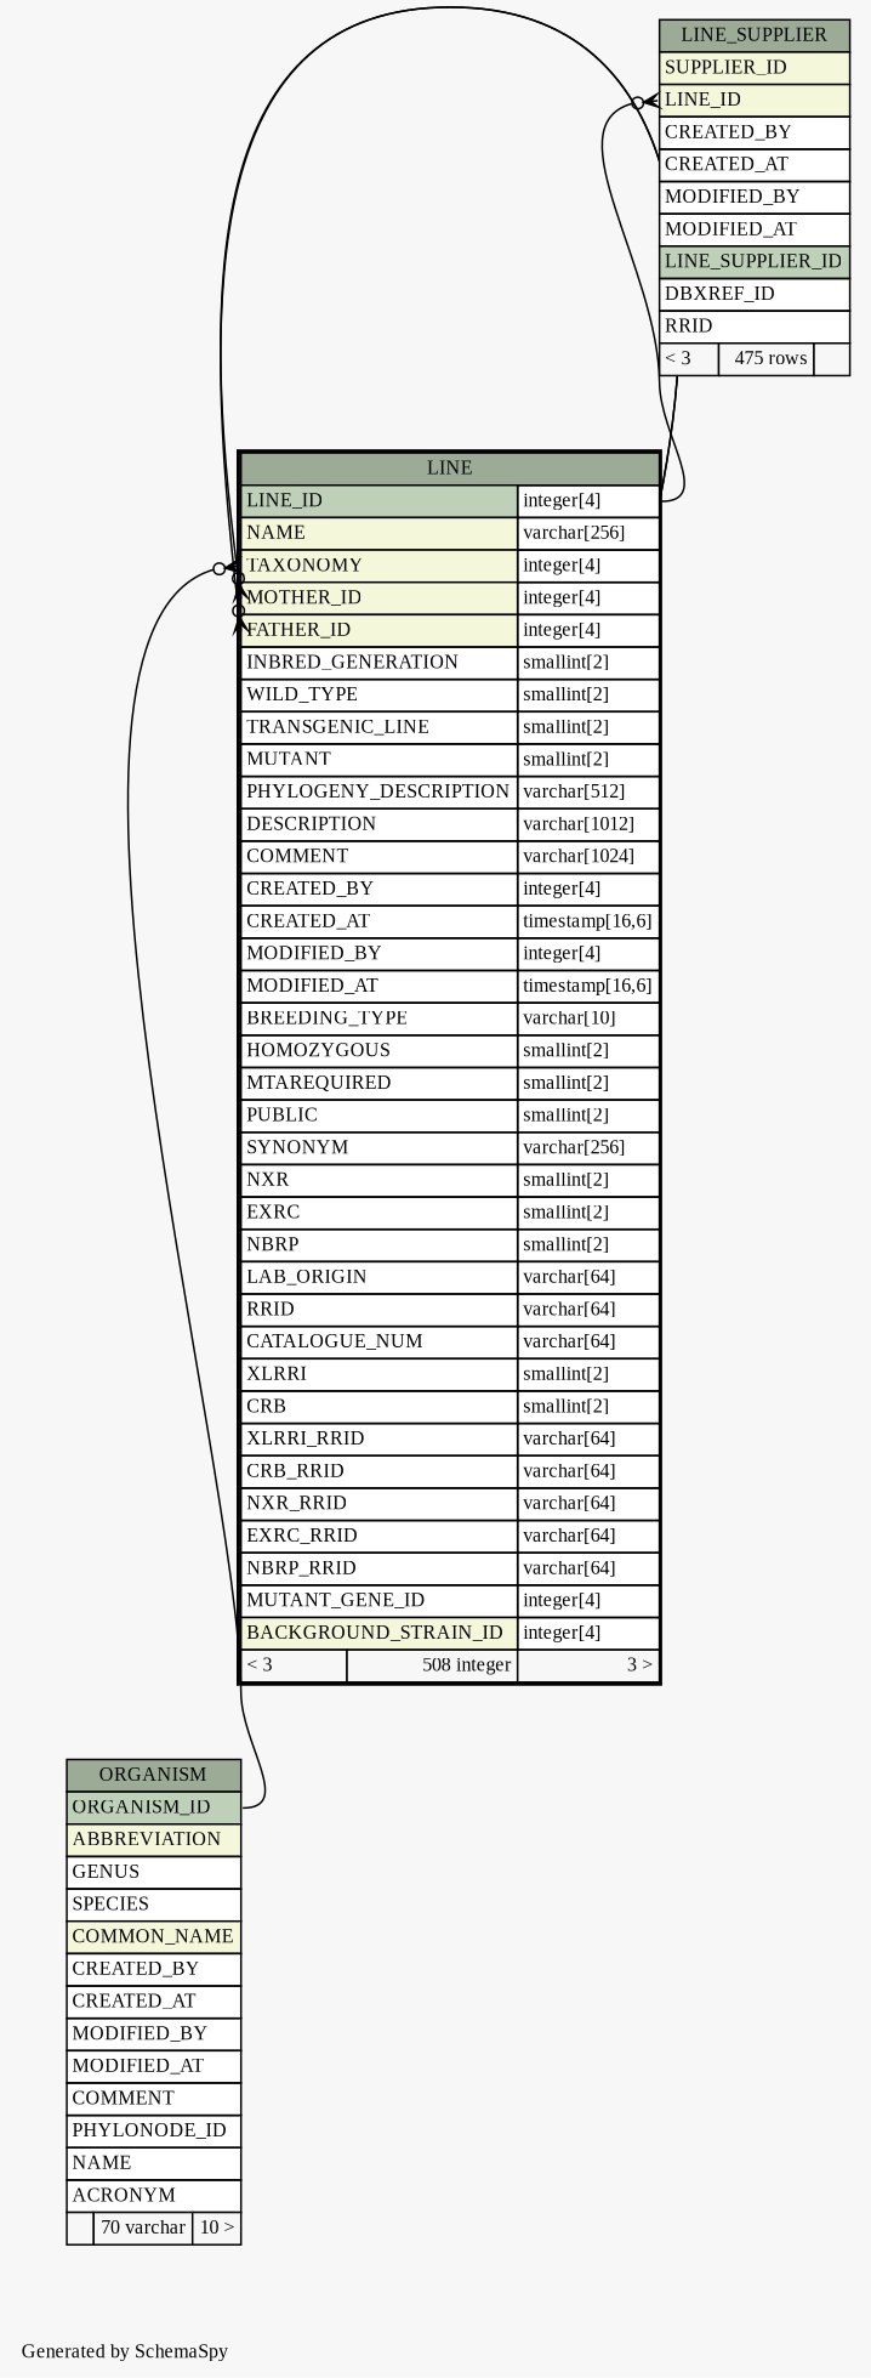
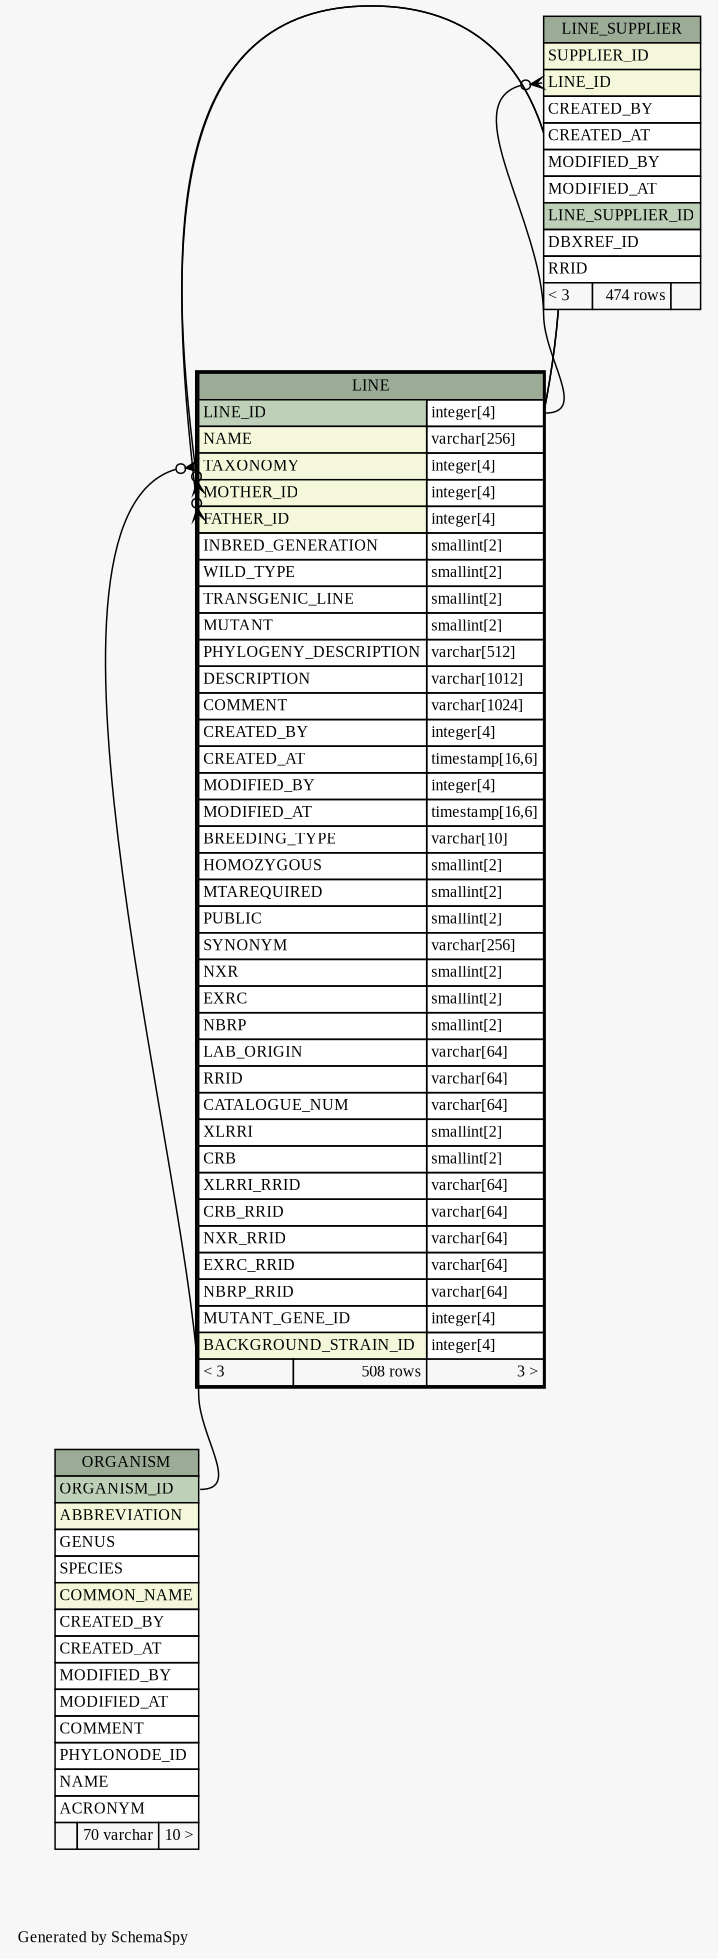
  digraph {
    bgcolor="#f7f7f7"
    fontname="Liberation Serif"
    fontsize=11
    label="\nGenerated by SchemaSpy"
    labeljust=l
    nodesep=0.18
    rankdir=TB
    ranksep=0.46
    node [fontname="Liberation Serif" fontsize=11 shape=plaintext]
    edge [arrowhead=none arrowsize=0.8 arrowtail=crowodot dir=back fontname="Liberation Serif" headport="LINE_ID.type:e"]
-   n1 [label=<     <TABLE BORDER="2" CELLBORDER="1" CELLSPACING="0" BGCOLOR="#ffffff">       <TR><TD COLSPAN="3" BGCOLOR="#9bab96" ALIGN="CENTER">LINE</TD></TR>       <TR><TD PORT="LINE_ID" COLSPAN="2" BGCOLOR="#bed1b8" ALIGN="LEFT">LINE_ID</TD><TD PORT="LINE_ID.type" ALIGN="LEFT">integer[4]</TD></TR>       <TR><TD PORT="NAME" COLSPAN="2" BGCOLOR="#f4f7da" ALIGN="LEFT">NAME</TD><TD PORT="NAME.type" ALIGN="LEFT">varchar[256]</TD></TR>       <TR><TD PORT="TAXONOMY" COLSPAN="2" BGCOLOR="#f4f7da" ALIGN="LEFT">TAXONOMY</TD><TD PORT="TAXONOMY.type" ALIGN="LEFT">integer[4]</TD></TR>       <TR><TD PORT="MOTHER_ID" COLSPAN="2" BGCOLOR="#f4f7da" ALIGN="LEFT">MOTHER_ID</TD><TD PORT="MOTHER_ID.type" ALIGN="LEFT">integer[4]</TD></TR>       <TR><TD PORT="FATHER_ID" COLSPAN="2" BGCOLOR="#f4f7da" ALIGN="LEFT">FATHER_ID</TD><TD PORT="FATHER_ID.type" ALIGN="LEFT">integer[4]</TD></TR>       <TR><TD PORT="INBRED_GENERATION" COLSPAN="2" ALIGN="LEFT">INBRED_GENERATION</TD><TD PORT="INBRED_GENERATION.type" ALIGN="LEFT">smallint[2]</TD></TR>       <TR><TD PORT="WILD_TYPE" COLSPAN="2" ALIGN="LEFT">WILD_TYPE</TD><TD PORT="WILD_TYPE.type" ALIGN="LEFT">smallint[2]</TD></TR>       <TR><TD PORT="TRANSGENIC_LINE" COLSPAN="2" ALIGN="LEFT">TRANSGENIC_LINE</TD><TD PORT="TRANSGENIC_LINE.type" ALIGN="LEFT">smallint[2]</TD></TR>       <TR><TD PORT="MUTANT" COLSPAN="2" ALIGN="LEFT">MUTANT</TD><TD PORT="MUTANT.type" ALIGN="LEFT">smallint[2]</TD></TR>       <TR><TD PORT="PHYLOGENY_DESCRIPTION" COLSPAN="2" ALIGN="LEFT">PHYLOGENY_DESCRIPTION</TD><TD PORT="PHYLOGENY_DESCRIPTION.type" ALIGN="LEFT">varchar[512]</TD></TR>       <TR><TD PORT="DESCRIPTION" COLSPAN="2" ALIGN="LEFT">DESCRIPTION</TD><TD PORT="DESCRIPTION.type" ALIGN="LEFT">varchar[1012]</TD></TR>       <TR><TD PORT="COMMENT" COLSPAN="2" ALIGN="LEFT">COMMENT</TD><TD PORT="COMMENT.type" ALIGN="LEFT">varchar[1024]</TD></TR>       <TR><TD PORT="CREATED_BY" COLSPAN="2" ALIGN="LEFT">CREATED_BY</TD><TD PORT="CREATED_BY.type" ALIGN="LEFT">integer[4]</TD></TR>       <TR><TD PORT="CREATED_AT" COLSPAN="2" ALIGN="LEFT">CREATED_AT</TD><TD PORT="CREATED_AT.type" ALIGN="LEFT">timestamp[16,6]</TD></TR>       <TR><TD PORT="MODIFIED_BY" COLSPAN="2" ALIGN="LEFT">MODIFIED_BY</TD><TD PORT="MODIFIED_BY.type" ALIGN="LEFT">integer[4]</TD></TR>       <TR><TD PORT="MODIFIED_AT" COLSPAN="2" ALIGN="LEFT">MODIFIED_AT</TD><TD PORT="MODIFIED_AT.type" ALIGN="LEFT">timestamp[16,6]</TD></TR>       <TR><TD PORT="BREEDING_TYPE" COLSPAN="2" ALIGN="LEFT">BREEDING_TYPE</TD><TD PORT="BREEDING_TYPE.type" ALIGN="LEFT">varchar[10]</TD></TR>       <TR><TD PORT="HOMOZYGOUS" COLSPAN="2" ALIGN="LEFT">HOMOZYGOUS</TD><TD PORT="HOMOZYGOUS.type" ALIGN="LEFT">smallint[2]</TD></TR>       <TR><TD PORT="MTAREQUIRED" COLSPAN="2" ALIGN="LEFT">MTAREQUIRED</TD><TD PORT="MTAREQUIRED.type" ALIGN="LEFT">smallint[2]</TD></TR>       <TR><TD PORT="PUBLIC" COLSPAN="2" ALIGN="LEFT">PUBLIC</TD><TD PORT="PUBLIC.type" ALIGN="LEFT">smallint[2]</TD></TR>       <TR><TD PORT="SYNONYM" COLSPAN="2" ALIGN="LEFT">SYNONYM</TD><TD PORT="SYNONYM.type" ALIGN="LEFT">varchar[256]</TD></TR>       <TR><TD PORT="NXR" COLSPAN="2" ALIGN="LEFT">NXR</TD><TD PORT="NXR.type" ALIGN="LEFT">smallint[2]</TD></TR>       <TR><TD PORT="EXRC" COLSPAN="2" ALIGN="LEFT">EXRC</TD><TD PORT="EXRC.type" ALIGN="LEFT">smallint[2]</TD></TR>       <TR><TD PORT="NBRP" COLSPAN="2" ALIGN="LEFT">NBRP</TD><TD PORT="NBRP.type" ALIGN="LEFT">smallint[2]</TD></TR>       <TR><TD PORT="LAB_ORIGIN" COLSPAN="2" ALIGN="LEFT">LAB_ORIGIN</TD><TD PORT="LAB_ORIGIN.type" ALIGN="LEFT">varchar[64]</TD></TR>       <TR><TD PORT="RRID" COLSPAN="2" ALIGN="LEFT">RRID</TD><TD PORT="RRID.type" ALIGN="LEFT">varchar[64]</TD></TR>       <TR><TD PORT="CATALOGUE_NUM" COLSPAN="2" ALIGN="LEFT">CATALOGUE_NUM</TD><TD PORT="CATALOGUE_NUM.type" ALIGN="LEFT">varchar[64]</TD></TR>       <TR><TD PORT="XLRRI" COLSPAN="2" ALIGN="LEFT">XLRRI</TD><TD PORT="XLRRI.type" ALIGN="LEFT">smallint[2]</TD></TR>       <TR><TD PORT="CRB" COLSPAN="2" ALIGN="LEFT">CRB</TD><TD PORT="CRB.type" ALIGN="LEFT">smallint[2]</TD></TR>       <TR><TD PORT="XLRRI_RRID" COLSPAN="2" ALIGN="LEFT">XLRRI_RRID</TD><TD PORT="XLRRI_RRID.type" ALIGN="LEFT">varchar[64]</TD></TR>       <TR><TD PORT="CRB_RRID" COLSPAN="2" ALIGN="LEFT">CRB_RRID</TD><TD PORT="CRB_RRID.type" ALIGN="LEFT">varchar[64]</TD></TR>       <TR><TD PORT="NXR_RRID" COLSPAN="2" ALIGN="LEFT">NXR_RRID</TD><TD PORT="NXR_RRID.type" ALIGN="LEFT">varchar[64]</TD></TR>       <TR><TD PORT="EXRC_RRID" COLSPAN="2" ALIGN="LEFT">EXRC_RRID</TD><TD PORT="EXRC_RRID.type" ALIGN="LEFT">varchar[64]</TD></TR>       <TR><TD PORT="NBRP_RRID" COLSPAN="2" ALIGN="LEFT">NBRP_RRID</TD><TD PORT="NBRP_RRID.type" ALIGN="LEFT">varchar[64]</TD></TR>       <TR><TD PORT="MUTANT_GENE_ID" COLSPAN="2" ALIGN="LEFT">MUTANT_GENE_ID</TD><TD PORT="MUTANT_GENE_ID.type" ALIGN="LEFT">integer[4]</TD></TR>       <TR><TD PORT="BACKGROUND_STRAIN_ID" COLSPAN="2" BGCOLOR="#f4f7da" ALIGN="LEFT">BACKGROUND_STRAIN_ID</TD><TD PORT="BACKGROUND_STRAIN_ID.type" ALIGN="LEFT">integer[4]</TD></TR>       <TR><TD ALIGN="LEFT" BGCOLOR="#f7f7f7">&lt; 3</TD><TD ALIGN="RIGHT" BGCOLOR="#f7f7f7">508 integer</TD><TD ALIGN="RIGHT" BGCOLOR="#f7f7f7">3 &gt;</TD></TR>     </TABLE>>]
+   n1 [label=<     <TABLE BORDER="2" CELLBORDER="1" CELLSPACING="0" BGCOLOR="#ffffff">       <TR><TD COLSPAN="3" BGCOLOR="#9bab96" ALIGN="CENTER">LINE</TD></TR>       <TR><TD PORT="LINE_ID" COLSPAN="2" BGCOLOR="#bed1b8" ALIGN="LEFT">LINE_ID</TD><TD PORT="LINE_ID.type" ALIGN="LEFT">integer[4]</TD></TR>       <TR><TD PORT="NAME" COLSPAN="2" BGCOLOR="#f4f7da" ALIGN="LEFT">NAME</TD><TD PORT="NAME.type" ALIGN="LEFT">varchar[256]</TD></TR>       <TR><TD PORT="TAXONOMY" COLSPAN="2" BGCOLOR="#f4f7da" ALIGN="LEFT">TAXONOMY</TD><TD PORT="TAXONOMY.type" ALIGN="LEFT">integer[4]</TD></TR>       <TR><TD PORT="MOTHER_ID" COLSPAN="2" BGCOLOR="#f4f7da" ALIGN="LEFT">MOTHER_ID</TD><TD PORT="MOTHER_ID.type" ALIGN="LEFT">integer[4]</TD></TR>       <TR><TD PORT="FATHER_ID" COLSPAN="2" BGCOLOR="#f4f7da" ALIGN="LEFT">FATHER_ID</TD><TD PORT="FATHER_ID.type" ALIGN="LEFT">integer[4]</TD></TR>       <TR><TD PORT="INBRED_GENERATION" COLSPAN="2" ALIGN="LEFT">INBRED_GENERATION</TD><TD PORT="INBRED_GENERATION.type" ALIGN="LEFT">smallint[2]</TD></TR>       <TR><TD PORT="WILD_TYPE" COLSPAN="2" ALIGN="LEFT">WILD_TYPE</TD><TD PORT="WILD_TYPE.type" ALIGN="LEFT">smallint[2]</TD></TR>       <TR><TD PORT="TRANSGENIC_LINE" COLSPAN="2" ALIGN="LEFT">TRANSGENIC_LINE</TD><TD PORT="TRANSGENIC_LINE.type" ALIGN="LEFT">smallint[2]</TD></TR>       <TR><TD PORT="MUTANT" COLSPAN="2" ALIGN="LEFT">MUTANT</TD><TD PORT="MUTANT.type" ALIGN="LEFT">smallint[2]</TD></TR>       <TR><TD PORT="PHYLOGENY_DESCRIPTION" COLSPAN="2" ALIGN="LEFT">PHYLOGENY_DESCRIPTION</TD><TD PORT="PHYLOGENY_DESCRIPTION.type" ALIGN="LEFT">varchar[512]</TD></TR>       <TR><TD PORT="DESCRIPTION" COLSPAN="2" ALIGN="LEFT">DESCRIPTION</TD><TD PORT="DESCRIPTION.type" ALIGN="LEFT">varchar[1012]</TD></TR>       <TR><TD PORT="COMMENT" COLSPAN="2" ALIGN="LEFT">COMMENT</TD><TD PORT="COMMENT.type" ALIGN="LEFT">varchar[1024]</TD></TR>       <TR><TD PORT="CREATED_BY" COLSPAN="2" ALIGN="LEFT">CREATED_BY</TD><TD PORT="CREATED_BY.type" ALIGN="LEFT">integer[4]</TD></TR>       <TR><TD PORT="CREATED_AT" COLSPAN="2" ALIGN="LEFT">CREATED_AT</TD><TD PORT="CREATED_AT.type" ALIGN="LEFT">timestamp[16,6]</TD></TR>       <TR><TD PORT="MODIFIED_BY" COLSPAN="2" ALIGN="LEFT">MODIFIED_BY</TD><TD PORT="MODIFIED_BY.type" ALIGN="LEFT">integer[4]</TD></TR>       <TR><TD PORT="MODIFIED_AT" COLSPAN="2" ALIGN="LEFT">MODIFIED_AT</TD><TD PORT="MODIFIED_AT.type" ALIGN="LEFT">timestamp[16,6]</TD></TR>       <TR><TD PORT="BREEDING_TYPE" COLSPAN="2" ALIGN="LEFT">BREEDING_TYPE</TD><TD PORT="BREEDING_TYPE.type" ALIGN="LEFT">varchar[10]</TD></TR>       <TR><TD PORT="HOMOZYGOUS" COLSPAN="2" ALIGN="LEFT">HOMOZYGOUS</TD><TD PORT="HOMOZYGOUS.type" ALIGN="LEFT">smallint[2]</TD></TR>       <TR><TD PORT="MTAREQUIRED" COLSPAN="2" ALIGN="LEFT">MTAREQUIRED</TD><TD PORT="MTAREQUIRED.type" ALIGN="LEFT">smallint[2]</TD></TR>       <TR><TD PORT="PUBLIC" COLSPAN="2" ALIGN="LEFT">PUBLIC</TD><TD PORT="PUBLIC.type" ALIGN="LEFT">smallint[2]</TD></TR>       <TR><TD PORT="SYNONYM" COLSPAN="2" ALIGN="LEFT">SYNONYM</TD><TD PORT="SYNONYM.type" ALIGN="LEFT">varchar[256]</TD></TR>       <TR><TD PORT="NXR" COLSPAN="2" ALIGN="LEFT">NXR</TD><TD PORT="NXR.type" ALIGN="LEFT">smallint[2]</TD></TR>       <TR><TD PORT="EXRC" COLSPAN="2" ALIGN="LEFT">EXRC</TD><TD PORT="EXRC.type" ALIGN="LEFT">smallint[2]</TD></TR>       <TR><TD PORT="NBRP" COLSPAN="2" ALIGN="LEFT">NBRP</TD><TD PORT="NBRP.type" ALIGN="LEFT">smallint[2]</TD></TR>       <TR><TD PORT="LAB_ORIGIN" COLSPAN="2" ALIGN="LEFT">LAB_ORIGIN</TD><TD PORT="LAB_ORIGIN.type" ALIGN="LEFT">varchar[64]</TD></TR>       <TR><TD PORT="RRID" COLSPAN="2" ALIGN="LEFT">RRID</TD><TD PORT="RRID.type" ALIGN="LEFT">varchar[64]</TD></TR>       <TR><TD PORT="CATALOGUE_NUM" COLSPAN="2" ALIGN="LEFT">CATALOGUE_NUM</TD><TD PORT="CATALOGUE_NUM.type" ALIGN="LEFT">varchar[64]</TD></TR>       <TR><TD PORT="XLRRI" COLSPAN="2" ALIGN="LEFT">XLRRI</TD><TD PORT="XLRRI.type" ALIGN="LEFT">smallint[2]</TD></TR>       <TR><TD PORT="CRB" COLSPAN="2" ALIGN="LEFT">CRB</TD><TD PORT="CRB.type" ALIGN="LEFT">smallint[2]</TD></TR>       <TR><TD PORT="XLRRI_RRID" COLSPAN="2" ALIGN="LEFT">XLRRI_RRID</TD><TD PORT="XLRRI_RRID.type" ALIGN="LEFT">varchar[64]</TD></TR>       <TR><TD PORT="CRB_RRID" COLSPAN="2" ALIGN="LEFT">CRB_RRID</TD><TD PORT="CRB_RRID.type" ALIGN="LEFT">varchar[64]</TD></TR>       <TR><TD PORT="NXR_RRID" COLSPAN="2" ALIGN="LEFT">NXR_RRID</TD><TD PORT="NXR_RRID.type" ALIGN="LEFT">varchar[64]</TD></TR>       <TR><TD PORT="EXRC_RRID" COLSPAN="2" ALIGN="LEFT">EXRC_RRID</TD><TD PORT="EXRC_RRID.type" ALIGN="LEFT">varchar[64]</TD></TR>       <TR><TD PORT="NBRP_RRID" COLSPAN="2" ALIGN="LEFT">NBRP_RRID</TD><TD PORT="NBRP_RRID.type" ALIGN="LEFT">varchar[64]</TD></TR>       <TR><TD PORT="MUTANT_GENE_ID" COLSPAN="2" ALIGN="LEFT">MUTANT_GENE_ID</TD><TD PORT="MUTANT_GENE_ID.type" ALIGN="LEFT">integer[4]</TD></TR>       <TR><TD PORT="BACKGROUND_STRAIN_ID" COLSPAN="2" BGCOLOR="#f4f7da" ALIGN="LEFT">BACKGROUND_STRAIN_ID</TD><TD PORT="BACKGROUND_STRAIN_ID.type" ALIGN="LEFT">integer[4]</TD></TR>       <TR><TD ALIGN="LEFT" BGCOLOR="#f7f7f7">&lt; 3</TD><TD ALIGN="RIGHT" BGCOLOR="#f7f7f7">508 rows</TD><TD ALIGN="RIGHT" BGCOLOR="#f7f7f7">3 &gt;</TD></TR>     </TABLE>>]
    n2 [label=<     <TABLE BORDER="0" CELLBORDER="1" CELLSPACING="0" BGCOLOR="#ffffff">       <TR><TD COLSPAN="3" BGCOLOR="#9bab96" ALIGN="CENTER">ORGANISM</TD></TR>       <TR><TD PORT="ORGANISM_ID" COLSPAN="3" BGCOLOR="#bed1b8" ALIGN="LEFT">ORGANISM_ID</TD></TR>       <TR><TD PORT="ABBREVIATION" COLSPAN="3" BGCOLOR="#f4f7da" ALIGN="LEFT">ABBREVIATION</TD></TR>       <TR><TD PORT="GENUS" COLSPAN="3" ALIGN="LEFT">GENUS</TD></TR>       <TR><TD PORT="SPECIES" COLSPAN="3" ALIGN="LEFT">SPECIES</TD></TR>       <TR><TD PORT="COMMON_NAME" COLSPAN="3" BGCOLOR="#f4f7da" ALIGN="LEFT">COMMON_NAME</TD></TR>       <TR><TD PORT="CREATED_BY" COLSPAN="3" ALIGN="LEFT">CREATED_BY</TD></TR>       <TR><TD PORT="CREATED_AT" COLSPAN="3" ALIGN="LEFT">CREATED_AT</TD></TR>       <TR><TD PORT="MODIFIED_BY" COLSPAN="3" ALIGN="LEFT">MODIFIED_BY</TD></TR>       <TR><TD PORT="MODIFIED_AT" COLSPAN="3" ALIGN="LEFT">MODIFIED_AT</TD></TR>       <TR><TD PORT="COMMENT" COLSPAN="3" ALIGN="LEFT">COMMENT</TD></TR>       <TR><TD PORT="PHYLONODE_ID" COLSPAN="3" ALIGN="LEFT">PHYLONODE_ID</TD></TR>       <TR><TD PORT="NAME" COLSPAN="3" ALIGN="LEFT">NAME</TD></TR>       <TR><TD PORT="ACRONYM" COLSPAN="3" ALIGN="LEFT">ACRONYM</TD></TR>       <TR><TD ALIGN="LEFT" BGCOLOR="#f7f7f7">  </TD><TD ALIGN="RIGHT" BGCOLOR="#f7f7f7">70 varchar</TD><TD ALIGN="RIGHT" BGCOLOR="#f7f7f7">10 &gt;</TD></TR>     </TABLE>>]
-   n3 [label=<     <TABLE BORDER="0" CELLBORDER="1" CELLSPACING="0" BGCOLOR="#ffffff">       <TR><TD COLSPAN="3" BGCOLOR="#9bab96" ALIGN="CENTER">LINE_SUPPLIER</TD></TR>       <TR><TD PORT="SUPPLIER_ID" COLSPAN="3" BGCOLOR="#f4f7da" ALIGN="LEFT">SUPPLIER_ID</TD></TR>       <TR><TD PORT="LINE_ID" COLSPAN="3" BGCOLOR="#f4f7da" ALIGN="LEFT">LINE_ID</TD></TR>       <TR><TD PORT="CREATED_BY" COLSPAN="3" ALIGN="LEFT">CREATED_BY</TD></TR>       <TR><TD PORT="CREATED_AT" COLSPAN="3" ALIGN="LEFT">CREATED_AT</TD></TR>       <TR><TD PORT="MODIFIED_BY" COLSPAN="3" ALIGN="LEFT">MODIFIED_BY</TD></TR>       <TR><TD PORT="MODIFIED_AT" COLSPAN="3" ALIGN="LEFT">MODIFIED_AT</TD></TR>       <TR><TD PORT="LINE_SUPPLIER_ID" COLSPAN="3" BGCOLOR="#bed1b8" ALIGN="LEFT">LINE_SUPPLIER_ID</TD></TR>       <TR><TD PORT="DBXREF_ID" COLSPAN="3" ALIGN="LEFT">DBXREF_ID</TD></TR>       <TR><TD PORT="RRID" COLSPAN="3" ALIGN="LEFT">RRID</TD></TR>       <TR><TD ALIGN="LEFT" BGCOLOR="#f7f7f7">&lt; 3</TD><TD ALIGN="RIGHT" BGCOLOR="#f7f7f7">475 rows</TD><TD ALIGN="RIGHT" BGCOLOR="#f7f7f7">  </TD></TR>     </TABLE>>]
+   n3 [label=<     <TABLE BORDER="0" CELLBORDER="1" CELLSPACING="0" BGCOLOR="#ffffff">       <TR><TD COLSPAN="3" BGCOLOR="#9bab96" ALIGN="CENTER">LINE_SUPPLIER</TD></TR>       <TR><TD PORT="SUPPLIER_ID" COLSPAN="3" BGCOLOR="#f4f7da" ALIGN="LEFT">SUPPLIER_ID</TD></TR>       <TR><TD PORT="LINE_ID" COLSPAN="3" BGCOLOR="#f4f7da" ALIGN="LEFT">LINE_ID</TD></TR>       <TR><TD PORT="CREATED_BY" COLSPAN="3" ALIGN="LEFT">CREATED_BY</TD></TR>       <TR><TD PORT="CREATED_AT" COLSPAN="3" ALIGN="LEFT">CREATED_AT</TD></TR>       <TR><TD PORT="MODIFIED_BY" COLSPAN="3" ALIGN="LEFT">MODIFIED_BY</TD></TR>       <TR><TD PORT="MODIFIED_AT" COLSPAN="3" ALIGN="LEFT">MODIFIED_AT</TD></TR>       <TR><TD PORT="LINE_SUPPLIER_ID" COLSPAN="3" BGCOLOR="#bed1b8" ALIGN="LEFT">LINE_SUPPLIER_ID</TD></TR>       <TR><TD PORT="DBXREF_ID" COLSPAN="3" ALIGN="LEFT">DBXREF_ID</TD></TR>       <TR><TD PORT="RRID" COLSPAN="3" ALIGN="LEFT">RRID</TD></TR>       <TR><TD ALIGN="LEFT" BGCOLOR="#f7f7f7">&lt; 3</TD><TD ALIGN="RIGHT" BGCOLOR="#f7f7f7">474 rows</TD><TD ALIGN="RIGHT" BGCOLOR="#f7f7f7">  </TD></TR>     </TABLE>>]
    n1 -> n1 [tailport="FATHER_ID:w"]
    n1 -> n1 [tailport="MOTHER_ID:w"]
    n1 -> n2 [headport="ORGANISM_ID:e" tailport="TAXONOMY:w"]
    n3 -> n1 [tailport="LINE_ID:w"]
  }
